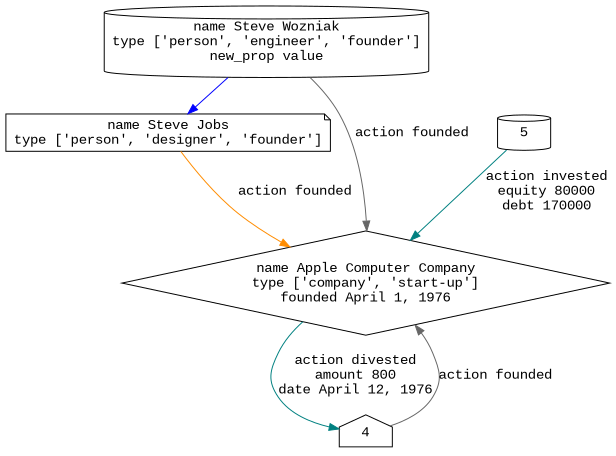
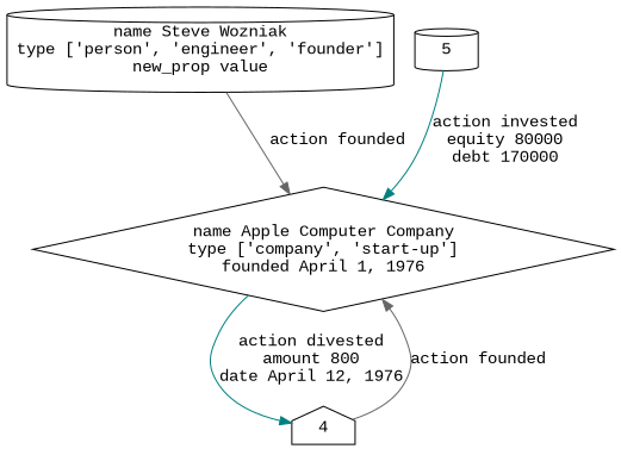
  digraph {
    fontname="Liberation Mono"
    node [shape=cylinder fontname="Liberation Mono"]
    edge [color=teal fontname="Liberation Mono"]
-   n1 [label="name Steve Jobs\ntype ['person', 'designer', 'founder']" shape=note]
    n2 [label="name Apple Computer Company\ntype ['company', 'start-up']\nfounded April 1, 1976" shape=diamond]
    n3 [label="name Steve Wozniak\ntype ['person', 'engineer', 'founder']\nnew_prop value"]
    4 [shape=house]
    5
-   n1 -> n2 [label="action founded" color=darkorange]
    n2 -> 4 [label="action divested\namount 800\ndate April 12, 1976"]
-   n3 -> n1 [color=blue]
    n3 -> n2 [label="action founded" color=gray40]
    4 -> n2 [label="action founded" color=gray40]
    5 -> n2 [label="action invested\nequity 80000\ndebt 170000"]
  }
